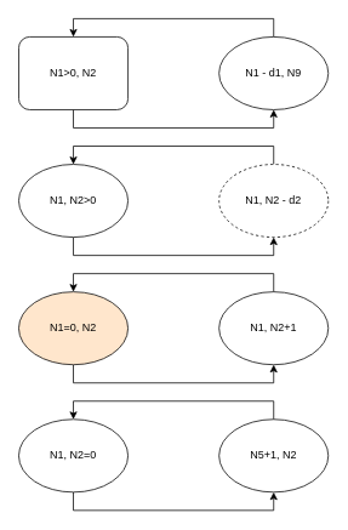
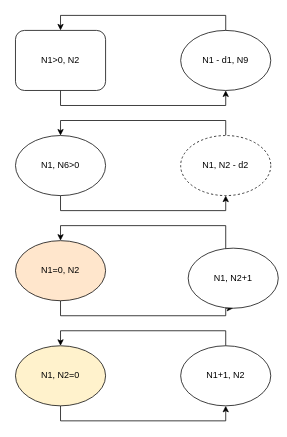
  <mxCell id="0" />
  <mxCell id="1" parent="0" />
  <mxCell id="2" style="edgeStyle=orthogonalEdgeStyle;rounded=0;orthogonalLoop=1;jettySize=auto;html=1;entryX=0.5;entryY=1;entryDx=0;entryDy=0;" edge="1" parent="1" source="3" target="5"><mxGeometry relative="1" as="geometry"><Array as="points"><mxPoint x="80" y="140" /><mxPoint x="300" y="140" /></Array></mxGeometry></mxCell>
  <mxCell id="3" value="N1&amp;gt;0, N2" style="whiteSpace=wrap;html=1;rounded=1;" vertex="1" parent="1"><mxGeometry x="20" y="40" width="120" height="80" as="geometry" /></mxCell>
  <mxCell id="4" style="edgeStyle=orthogonalEdgeStyle;rounded=0;orthogonalLoop=1;jettySize=auto;html=1;entryX=0.5;entryY=0;entryDx=0;entryDy=0;" edge="1" parent="1" source="5" target="3"><mxGeometry relative="1" as="geometry"><Array as="points"><mxPoint x="300" y="20" /><mxPoint x="80" y="20" /></Array></mxGeometry></mxCell>
  <mxCell id="5" value="N1 - d1, N9" style="ellipse;whiteSpace=wrap;html=1;" vertex="1" parent="1"><mxGeometry x="240" y="40" width="120" height="80" as="geometry" /></mxCell>
  <mxCell id="6" style="edgeStyle=orthogonalEdgeStyle;rounded=0;orthogonalLoop=1;jettySize=auto;html=1;entryX=0.5;entryY=1;entryDx=0;entryDy=0;" edge="1" parent="1" source="7" target="9"><mxGeometry relative="1" as="geometry"><Array as="points"><mxPoint x="80" y="280" /><mxPoint x="300" y="280" /></Array></mxGeometry></mxCell>
- <mxCell id="7" value="N1, N2&amp;gt;0" style="ellipse;whiteSpace=wrap;html=1;" vertex="1" parent="1"><mxGeometry x="20" y="180" width="120" height="80" as="geometry" /></mxCell>
+ <mxCell id="7" value="N1, N6&amp;gt;0" style="ellipse;whiteSpace=wrap;html=1;" vertex="1" parent="1"><mxGeometry x="20" y="180" width="120" height="80" as="geometry" /></mxCell>
  <mxCell id="8" style="edgeStyle=orthogonalEdgeStyle;rounded=0;orthogonalLoop=1;jettySize=auto;html=1;entryX=0.5;entryY=0;entryDx=0;entryDy=0;" edge="1" parent="1" source="9" target="7"><mxGeometry relative="1" as="geometry"><Array as="points"><mxPoint x="300" y="160" /><mxPoint x="80" y="160" /></Array></mxGeometry></mxCell>
  <mxCell id="9" value="N1, N2 - d2" style="ellipse;whiteSpace=wrap;html=1;dashed=1;" vertex="1" parent="1"><mxGeometry x="240" y="180" width="120" height="80" as="geometry" /></mxCell>
  <mxCell id="10" style="edgeStyle=orthogonalEdgeStyle;rounded=0;orthogonalLoop=1;jettySize=auto;html=1;entryX=0.5;entryY=1;entryDx=0;entryDy=0;" edge="1" parent="1" source="11" target="13"><mxGeometry relative="1" as="geometry"><Array as="points"><mxPoint x="80" y="420" /><mxPoint x="300" y="420" /></Array></mxGeometry></mxCell>
  <mxCell id="11" value="N1=0, N2" style="ellipse;whiteSpace=wrap;html=1;fillColor=#ffe6cc;" vertex="1" parent="1"><mxGeometry x="20" y="320" width="120" height="80" as="geometry" /></mxCell>
  <mxCell id="12" style="edgeStyle=orthogonalEdgeStyle;rounded=0;orthogonalLoop=1;jettySize=auto;html=1;entryX=0.5;entryY=0;entryDx=0;entryDy=0;" edge="1" parent="1" source="13" target="11"><mxGeometry relative="1" as="geometry"><Array as="points"><mxPoint x="300" y="300" /><mxPoint x="80" y="300" /></Array></mxGeometry></mxCell>
- <mxCell id="13" value="N1, N2+1" style="ellipse;whiteSpace=wrap;html=1;" vertex="1" parent="1"><mxGeometry x="240" y="320" width="120" height="80" as="geometry" /></mxCell>
+ <mxCell id="13" value="N1, N2+1" style="ellipse;whiteSpace=wrap;html=1;" vertex="1" parent="1"><mxGeometry x="250" y="330" width="120" height="80" as="geometry" /></mxCell>
  <mxCell id="14" style="edgeStyle=orthogonalEdgeStyle;rounded=0;orthogonalLoop=1;jettySize=auto;html=1;entryX=0.5;entryY=1;entryDx=0;entryDy=0;" edge="1" parent="1" source="15" target="17"><mxGeometry relative="1" as="geometry"><Array as="points"><mxPoint x="80" y="560" /><mxPoint x="300" y="560" /></Array></mxGeometry></mxCell>
- <mxCell id="15" value="N1, N2=0" style="ellipse;whiteSpace=wrap;html=1;" vertex="1" parent="1"><mxGeometry x="20" y="460" width="120" height="80" as="geometry" /></mxCell>
+ <mxCell id="15" value="N1, N2=0" style="ellipse;whiteSpace=wrap;html=1;fillColor=#fff2cc;" vertex="1" parent="1"><mxGeometry x="20" y="460" width="120" height="80" as="geometry" /></mxCell>
  <mxCell id="16" style="edgeStyle=orthogonalEdgeStyle;rounded=0;orthogonalLoop=1;jettySize=auto;html=1;entryX=0.5;entryY=0;entryDx=0;entryDy=0;" edge="1" parent="1" source="17" target="15"><mxGeometry relative="1" as="geometry"><Array as="points"><mxPoint x="300" y="440" /><mxPoint x="80" y="440" /></Array></mxGeometry></mxCell>
- <mxCell id="17" value="N5+1, N2" style="ellipse;whiteSpace=wrap;html=1;" vertex="1" parent="1"><mxGeometry x="240" y="460" width="120" height="80" as="geometry" /></mxCell>
+ <mxCell id="17" value="N1+1, N2" style="ellipse;whiteSpace=wrap;html=1;" vertex="1" parent="1"><mxGeometry x="240" y="460" width="120" height="80" as="geometry" /></mxCell>
